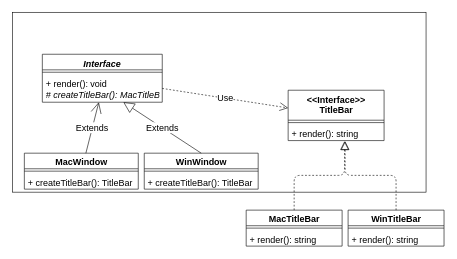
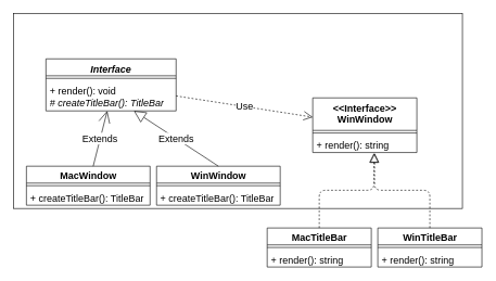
  <mxCell id="0" />
  <mxCell id="1" parent="0" />
  <mxCell id="2" value="" style="rounded=0;html=1;" parent="1" vertex="1"><mxGeometry x="20" y="20" width="690" height="300" as="geometry" /></mxCell>
  <mxCell id="3" value="Interface" style="swimlane;fontStyle=3;align=center;verticalAlign=top;childLayout=stackLayout;horizontal=1;startSize=26;horizontalStack=0;resizeParent=1;resizeParentMax=0;resizeLast=0;collapsible=1;marginBottom=0;fontSize=15;" parent="1" vertex="1"><mxGeometry x="70" y="90" width="200" height="80" as="geometry" /></mxCell>
  <mxCell id="4" value="" style="line;strokeWidth=1;fillColor=none;align=left;verticalAlign=middle;spacingTop=-1;spacingLeft=3;spacingRight=3;rotatable=0;labelPosition=right;points=[];portConstraint=eastwest;fontSize=15;" parent="3" vertex="1"><mxGeometry y="26" width="200" height="8" as="geometry" /></mxCell>
- <mxCell id="5" value="+ render(): void&lt;br&gt;&lt;i&gt;# createTitleBar(): MacTitleBar&lt;/i&gt;" style="text;strokeColor=none;fillColor=none;align=left;verticalAlign=top;spacingLeft=4;spacingRight=4;overflow=hidden;rotatable=0;points=[[0,0.5],[1,0.5]];portConstraint=eastwest;fontSize=15;fontStyle=0;html=1;" parent="3" vertex="1"><mxGeometry y="34" width="200" height="46" as="geometry" /></mxCell>
+ <mxCell id="5" value="+ render(): void&lt;br&gt;&lt;i&gt;# createTitleBar(): TitleBar&lt;/i&gt;" style="text;strokeColor=none;fillColor=none;align=left;verticalAlign=top;spacingLeft=4;spacingRight=4;overflow=hidden;rotatable=0;points=[[0,0.5],[1,0.5]];portConstraint=eastwest;fontSize=15;fontStyle=0;html=1;" parent="3" vertex="1"><mxGeometry y="34" width="200" height="46" as="geometry" /></mxCell>
  <mxCell id="6" value="Use" style="endArrow=open;endSize=12;dashed=1;html=1;fontSize=15;exitX=1;exitY=0.5;exitDx=0;exitDy=0;" parent="1" source="5" target="7" edge="1"><mxGeometry width="160" relative="1" as="geometry"><mxPoint x="120" y="284.5" as="sourcePoint" /><mxPoint x="280" y="284.5" as="targetPoint" /></mxGeometry></mxCell>
- <mxCell id="7" value="&amp;lt;&amp;lt;Interface&amp;gt;&amp;gt;&lt;br&gt;TitleBar" style="swimlane;fontStyle=1;align=center;verticalAlign=top;childLayout=stackLayout;horizontal=1;startSize=50;horizontalStack=0;resizeParent=1;resizeParentMax=0;resizeLast=0;collapsible=1;marginBottom=0;fontSize=15;html=1;" parent="1" vertex="1"><mxGeometry x="480" y="150" width="160" height="84" as="geometry" /></mxCell>
+ <mxCell id="7" value="&amp;lt;&amp;lt;Interface&amp;gt;&amp;gt;&lt;br&gt;WinWindow" style="swimlane;fontStyle=1;align=center;verticalAlign=top;childLayout=stackLayout;horizontal=1;startSize=50;horizontalStack=0;resizeParent=1;resizeParentMax=0;resizeLast=0;collapsible=1;marginBottom=0;fontSize=15;html=1;" parent="1" vertex="1"><mxGeometry x="480" y="150" width="160" height="84" as="geometry" /></mxCell>
  <mxCell id="8" value="" style="line;strokeWidth=1;fillColor=none;align=left;verticalAlign=middle;spacingTop=-1;spacingLeft=3;spacingRight=3;rotatable=0;labelPosition=right;points=[];portConstraint=eastwest;fontSize=15;html=1;" parent="7" vertex="1"><mxGeometry y="50" width="160" height="8" as="geometry" /></mxCell>
  <mxCell id="9" value="+ render(): string" style="text;strokeColor=none;fillColor=none;align=left;verticalAlign=top;spacingLeft=4;spacingRight=4;overflow=hidden;rotatable=0;points=[[0,0.5],[1,0.5]];portConstraint=eastwest;fontSize=15;html=1;" parent="7" vertex="1"><mxGeometry y="58" width="160" height="26" as="geometry" /></mxCell>
  <mxCell id="10" value="MacWindow" style="swimlane;fontStyle=1;align=center;verticalAlign=top;childLayout=stackLayout;horizontal=1;startSize=26;horizontalStack=0;resizeParent=1;resizeParentMax=0;resizeLast=0;collapsible=1;marginBottom=0;fontSize=15;html=1;" parent="1" vertex="1"><mxGeometry x="40" y="255" width="190" height="60" as="geometry" /></mxCell>
  <mxCell id="11" value="" style="line;strokeWidth=1;fillColor=none;align=left;verticalAlign=middle;spacingTop=-1;spacingLeft=3;spacingRight=3;rotatable=0;labelPosition=right;points=[];portConstraint=eastwest;fontSize=15;html=1;" parent="10" vertex="1"><mxGeometry y="26" width="190" height="8" as="geometry" /></mxCell>
  <mxCell id="12" value="+ createTitleBar(): TitleBar" style="text;strokeColor=none;fillColor=none;align=left;verticalAlign=top;spacingLeft=4;spacingRight=4;overflow=hidden;rotatable=0;points=[[0,0.5],[1,0.5]];portConstraint=eastwest;fontSize=15;html=1;" parent="10" vertex="1"><mxGeometry y="34" width="190" height="26" as="geometry" /></mxCell>
  <mxCell id="13" value="WinWindow" style="swimlane;fontStyle=1;align=center;verticalAlign=top;childLayout=stackLayout;horizontal=1;startSize=26;horizontalStack=0;resizeParent=1;resizeParentMax=0;resizeLast=0;collapsible=1;marginBottom=0;fontSize=15;html=1;" parent="1" vertex="1"><mxGeometry x="240" y="255" width="190" height="60" as="geometry" /></mxCell>
  <mxCell id="14" value="" style="line;strokeWidth=1;fillColor=none;align=left;verticalAlign=middle;spacingTop=-1;spacingLeft=3;spacingRight=3;rotatable=0;labelPosition=right;points=[];portConstraint=eastwest;fontSize=15;html=1;" parent="13" vertex="1"><mxGeometry y="26" width="190" height="8" as="geometry" /></mxCell>
  <mxCell id="15" value="+ createTitleBar(): TitleBar" style="text;strokeColor=none;fillColor=none;align=left;verticalAlign=top;spacingLeft=4;spacingRight=4;overflow=hidden;rotatable=0;points=[[0,0.5],[1,0.5]];portConstraint=eastwest;fontSize=15;html=1;" parent="13" vertex="1"><mxGeometry y="34" width="190" height="26" as="geometry" /></mxCell>
  <mxCell id="16" value="Extends" style="endArrow=open;endSize=16;endFill=0;html=1;fontSize=15;" parent="1" source="10" target="5" edge="1"><mxGeometry width="160" relative="1" as="geometry"><mxPoint x="180" y="430" as="sourcePoint" /><mxPoint x="340" y="430" as="targetPoint" /></mxGeometry></mxCell>
  <mxCell id="17" value="Extends" style="endArrow=block;endSize=16;endFill=0;html=1;fontSize=15;exitX=0.5;exitY=0;exitDx=0;exitDy=0;" parent="1" source="13" target="5" edge="1"><mxGeometry width="160" relative="1" as="geometry"><mxPoint x="180" y="430" as="sourcePoint" /><mxPoint x="340" y="430" as="targetPoint" /></mxGeometry></mxCell>
  <mxCell id="18" value="MacTitleBar" style="swimlane;fontStyle=1;align=center;verticalAlign=top;childLayout=stackLayout;horizontal=1;startSize=26;horizontalStack=0;resizeParent=1;resizeParentMax=0;resizeLast=0;collapsible=1;marginBottom=0;fontSize=15;html=1;" parent="1" vertex="1"><mxGeometry x="410" y="350" width="160" height="60" as="geometry" /></mxCell>
  <mxCell id="19" value="" style="line;strokeWidth=1;fillColor=none;align=left;verticalAlign=middle;spacingTop=-1;spacingLeft=3;spacingRight=3;rotatable=0;labelPosition=right;points=[];portConstraint=eastwest;fontSize=15;html=1;" parent="18" vertex="1"><mxGeometry y="26" width="160" height="8" as="geometry" /></mxCell>
  <mxCell id="20" value="+ render(): string" style="text;strokeColor=none;fillColor=none;align=left;verticalAlign=top;spacingLeft=4;spacingRight=4;overflow=hidden;rotatable=0;points=[[0,0.5],[1,0.5]];portConstraint=eastwest;fontSize=15;html=1;" parent="18" vertex="1"><mxGeometry y="34" width="160" height="26" as="geometry" /></mxCell>
  <mxCell id="21" value="WinTitleBar" style="swimlane;fontStyle=1;align=center;verticalAlign=top;childLayout=stackLayout;horizontal=1;startSize=26;horizontalStack=0;resizeParent=1;resizeParentMax=0;resizeLast=0;collapsible=1;marginBottom=0;fontSize=15;html=1;" parent="1" vertex="1"><mxGeometry x="580" y="350" width="160" height="60" as="geometry" /></mxCell>
  <mxCell id="22" value="" style="line;strokeWidth=1;fillColor=none;align=left;verticalAlign=middle;spacingTop=-1;spacingLeft=3;spacingRight=3;rotatable=0;labelPosition=right;points=[];portConstraint=eastwest;fontSize=15;html=1;" parent="21" vertex="1"><mxGeometry y="26" width="160" height="8" as="geometry" /></mxCell>
  <mxCell id="23" value="+ render(): string" style="text;strokeColor=none;fillColor=none;align=left;verticalAlign=top;spacingLeft=4;spacingRight=4;overflow=hidden;rotatable=0;points=[[0,0.5],[1,0.5]];portConstraint=eastwest;fontSize=15;html=1;" parent="21" vertex="1"><mxGeometry y="34" width="160" height="26" as="geometry" /></mxCell>
  <mxCell id="24" value="" style="endArrow=block;dashed=1;endFill=0;endSize=12;html=1;fontSize=15;exitX=0.5;exitY=0;exitDx=0;exitDy=0;edgeStyle=orthogonalEdgeStyle;entryX=0.588;entryY=1.038;entryDx=0;entryDy=0;entryPerimeter=0;" parent="1" source="18" target="9" edge="1"><mxGeometry width="160" relative="1" as="geometry"><mxPoint x="260" y="370" as="sourcePoint" /><mxPoint x="540" y="172" as="targetPoint" /></mxGeometry></mxCell>
  <mxCell id="25" value="" style="endArrow=block;dashed=1;endFill=0;endSize=12;html=1;fontSize=15;edgeStyle=orthogonalEdgeStyle;entryX=0.594;entryY=1.038;entryDx=0;entryDy=0;entryPerimeter=0;" parent="1" source="21" target="9" edge="1"><mxGeometry width="160" relative="1" as="geometry"><mxPoint x="500" y="340" as="sourcePoint" /><mxPoint x="590" y="180" as="targetPoint" /></mxGeometry></mxCell>
